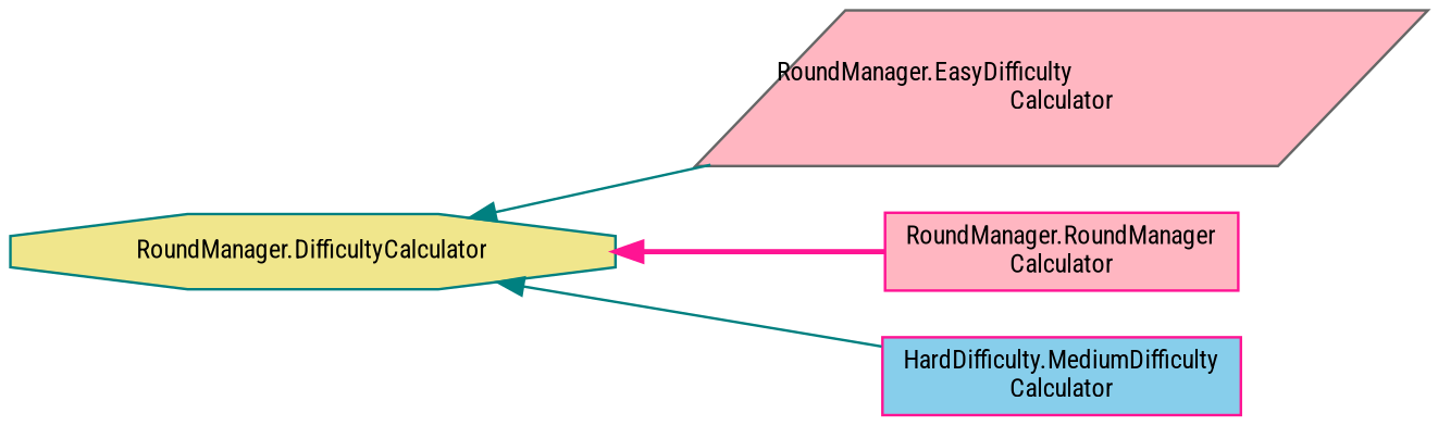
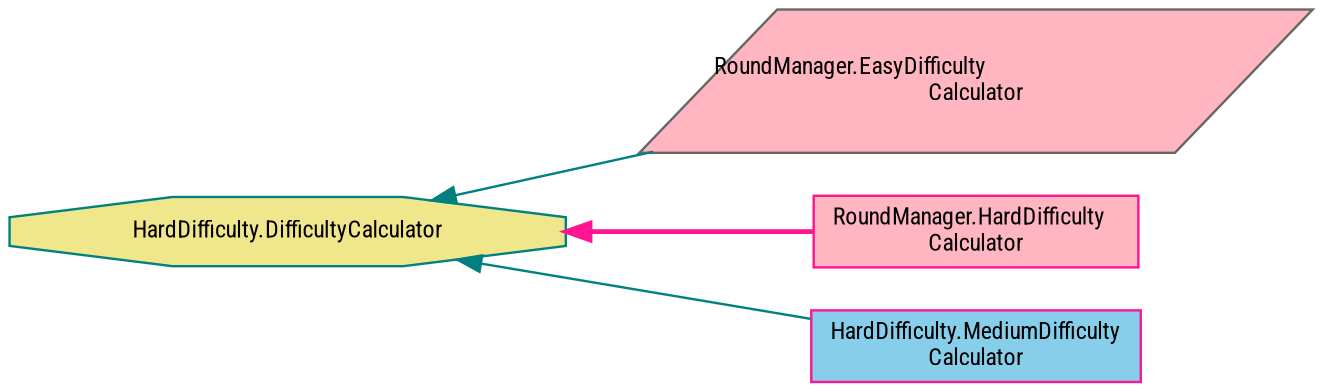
  digraph {
    fontname="Roboto Condensed"
    rankdir=LR
    node [color=deeppink fillcolor=lightpink fontname="Roboto Condensed" fontsize=10 shape=box style=filled]
    edge [color=teal dir=back fontname="Roboto Condensed" fontsize=10 labelfontname=Helvetica labelfontsize=10 style=solid]
-   n1 [color=teal fillcolor=khaki fontcolor=black height=0.2 label="RoundManager.DifficultyCalculator" shape=octagon width=0.4]
+   n1 [color=teal fillcolor=khaki fontcolor=black height=0.2 label="HardDifficulty.DifficultyCalculator" shape=octagon width=0.4]
    n2 [color=gray40 height=0.2 label="RoundManager.EasyDifficulty\lCalculator" shape=parallelogram width=0.4]
-   n3 [height=0.2 label="RoundManager.RoundManager\lCalculator" width=0.4]
+   n3 [height=0.2 label="RoundManager.HardDifficulty\lCalculator" width=0.4]
    n4 [fillcolor=skyblue height=0.2 label="HardDifficulty.MediumDifficulty\lCalculator" width=0.4]
    n1 -> n2
    n1 -> n3 [color=deeppink style=bold]
    n1 -> n4
  }
